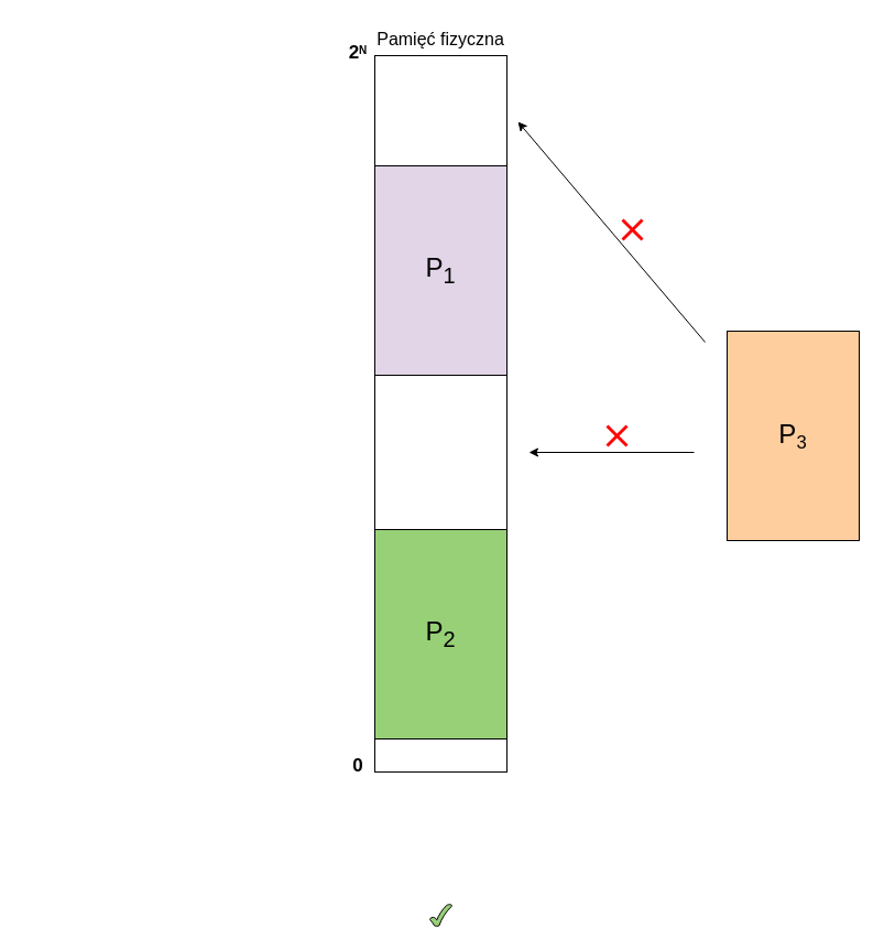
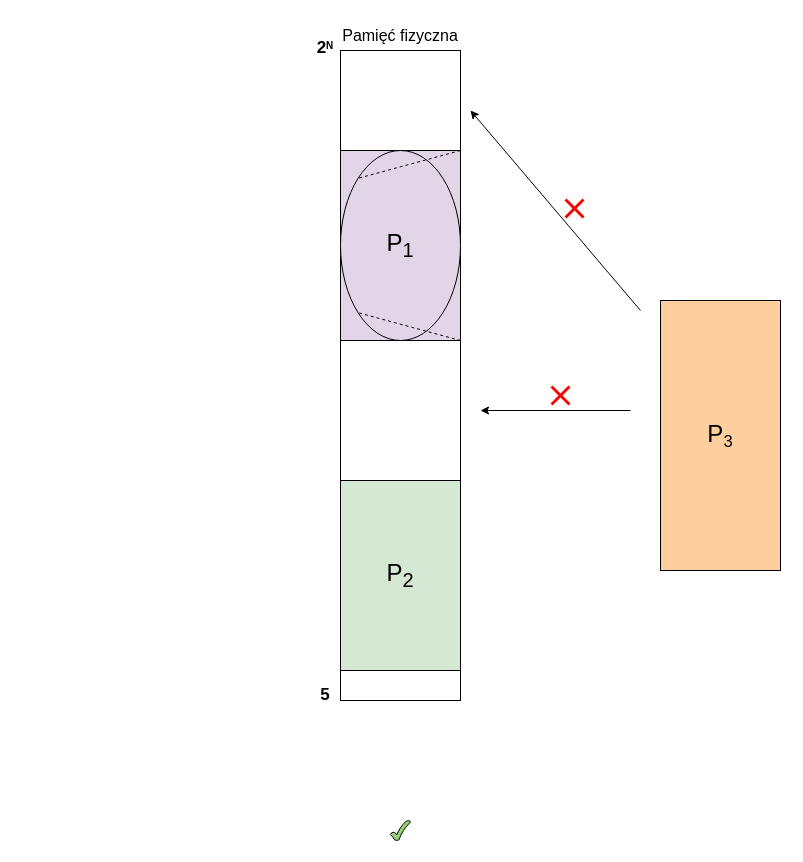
  <mxCell id="0" />
  <mxCell id="1" parent="0" />
  <mxCell id="2" value="" style="rounded=0;whiteSpace=wrap;html=1;strokeWidth=1;" parent="1" vertex="1"><mxGeometry x="340" y="50" width="120" height="650" as="geometry" /></mxCell>
  <mxCell id="3" value="" style="rounded=0;whiteSpace=wrap;html=1;fillColor=#E1D5E7;fillStyle=auto;gradientColor=none;strokeWidth=1;" parent="1" vertex="1"><mxGeometry x="340" y="150" width="120" height="190" as="geometry" /></mxCell>
  <mxCell id="4" value="" style="rounded=0;whiteSpace=wrap;html=1;fillColor=#D5E8D4;strokeWidth=1;fillStyle=auto;" parent="1" vertex="1"><mxGeometry x="340" y="480" width="120" height="190" as="geometry" /></mxCell>
  <mxCell id="5" value="&lt;font style=&quot;font-size: 16px;&quot;&gt;Pamięć fizyczna&lt;/font&gt;" style="text;html=1;align=center;verticalAlign=middle;whiteSpace=wrap;rounded=0;" parent="1" vertex="1"><mxGeometry x="340" y="20" width="120" height="30" as="geometry" /></mxCell>
- <mxCell id="6" value="&lt;font style=&quot;font-size: 24px;&quot;&gt;P&lt;sub&gt;1&lt;/sub&gt;&lt;/font&gt;" style="rounded=0;whiteSpace=wrap;html=1;fillColor=#E1D5E7;fillStyle=auto;gradientColor=none;strokeWidth=1;" parent="1" vertex="1"><mxGeometry x="340" y="150" width="120" height="190" as="geometry" /></mxCell>
- <mxCell id="7" value="&lt;font style=&quot;font-size: 24px;&quot;&gt;P&lt;sub&gt;2&lt;/sub&gt;&lt;/font&gt;" style="rounded=0;whiteSpace=wrap;html=1;fillColor=#97d077;strokeWidth=1;" parent="1" vertex="1"><mxGeometry x="340" y="480" width="120" height="190" as="geometry" /></mxCell>
+ <mxCell id="6" value="&lt;font style=&quot;font-size: 24px;&quot;&gt;P&lt;sub&gt;1&lt;/sub&gt;&lt;/font&gt;" style="ellipse;whiteSpace=wrap;html=1;fillColor=#E1D5E7;fillStyle=auto;gradientColor=none;strokeWidth=1;" parent="1" vertex="1"><mxGeometry x="340" y="150" width="120" height="190" as="geometry" /></mxCell>
+ <mxCell id="7" value="&lt;font style=&quot;font-size: 24px;&quot;&gt;P&lt;sub&gt;2&lt;/sub&gt;&lt;/font&gt;" style="rounded=0;whiteSpace=wrap;html=1;fillColor=#D5E8D4;strokeWidth=1;" parent="1" vertex="1"><mxGeometry x="340" y="480" width="120" height="190" as="geometry" /></mxCell>
  <mxCell id="8" value="" style="endArrow=none;dashed=1;html=1;rounded=0;entryX=0;entryY=0;entryDx=0;entryDy=0;exitX=1;exitY=0;exitDx=0;exitDy=0;" parent="1" source="3" target="6" edge="1"><mxGeometry width="50" height="50" relative="1" as="geometry"><mxPoint x="330" y="110" as="sourcePoint" /><mxPoint x="190" y="110" as="targetPoint" /></mxGeometry></mxCell>
  <mxCell id="9" value="" style="endArrow=none;dashed=1;html=1;rounded=0;entryX=0;entryY=1;entryDx=0;entryDy=0;exitX=1;exitY=1;exitDx=0;exitDy=0;" parent="1" source="3" target="6" edge="1"><mxGeometry width="50" height="50" relative="1" as="geometry"><mxPoint x="330" y="370" as="sourcePoint" /><mxPoint x="190" y="330" as="targetPoint" /></mxGeometry></mxCell>
  <mxCell id="10" value="" style="endArrow=none;dashed=1;html=1;rounded=0;entryX=1;entryY=0;entryDx=0;entryDy=0;exitX=0;exitY=0;exitDx=0;exitDy=0;" parent="1" source="4" target="7" edge="1"><mxGeometry width="50" height="50" relative="1" as="geometry"><mxPoint x="330" y="405" as="sourcePoint" /><mxPoint x="190" y="365" as="targetPoint" /></mxGeometry></mxCell>
  <mxCell id="11" value="" style="endArrow=none;dashed=1;html=1;rounded=0;entryX=1;entryY=1;entryDx=0;entryDy=0;exitX=0;exitY=1;exitDx=0;exitDy=0;" parent="1" source="4" target="7" edge="1"><mxGeometry width="50" height="50" relative="1" as="geometry"><mxPoint x="350" y="490" as="sourcePoint" /><mxPoint x="210" y="470" as="targetPoint" /></mxGeometry></mxCell>
  <mxCell id="12" value="" style="endArrow=none;html=1;rounded=0;strokeColor=none;" parent="1" edge="1"><mxGeometry width="50" height="50" relative="1" as="geometry"><mxPoint x="20.43" y="650" as="sourcePoint" /><mxPoint x="20" y="50" as="targetPoint" /></mxGeometry></mxCell>
- <mxCell id="13" value="&lt;font style=&quot;font-size: 17px;&quot;&gt;&lt;b&gt;0&lt;/b&gt;&lt;b&gt;&lt;br&gt;&lt;/b&gt;&lt;/font&gt;" style="text;html=1;align=center;verticalAlign=middle;whiteSpace=wrap;rounded=0;" parent="1" vertex="1"><mxGeometry x="295" y="680" width="60" height="30" as="geometry" /></mxCell>
+ <mxCell id="13" value="&lt;font style=&quot;font-size: 17px;&quot;&gt;&lt;b&gt;5&lt;/b&gt;&lt;b&gt;&lt;br&gt;&lt;/b&gt;&lt;/font&gt;" style="text;html=1;align=center;verticalAlign=middle;whiteSpace=wrap;rounded=0;" parent="1" vertex="1"><mxGeometry x="295" y="680" width="60" height="30" as="geometry" /></mxCell>
  <mxCell id="14" value="&lt;font style=&quot;font-size: 17px;&quot;&gt;&lt;b style=&quot;font-size: 17px;&quot;&gt;2&lt;/b&gt;&lt;/font&gt;&lt;font size=&quot;1&quot;&gt;&lt;b&gt;&lt;sup style=&quot;font-size: 10px;&quot;&gt;N&lt;/sup&gt;&lt;/b&gt;&lt;/font&gt;" style="text;html=1;align=center;verticalAlign=middle;whiteSpace=wrap;rounded=0;fontSize=17;" parent="1" vertex="1"><mxGeometry x="295" y="33" width="60" height="30" as="geometry" /></mxCell>
  <mxCell id="15" value="" style="endArrow=none;html=1;rounded=0;strokeColor=none;" parent="1" edge="1"><mxGeometry width="50" height="50" relative="1" as="geometry"><mxPoint x="780.43" y="660" as="sourcePoint" /><mxPoint x="780" y="60" as="targetPoint" /></mxGeometry></mxCell>
  <mxCell id="16" value="" style="verticalLabelPosition=bottom;verticalAlign=top;html=1;shape=mxgraph.basic.tick;fillStyle=solid;fillColor=#97D077;" parent="1" vertex="1"><mxGeometry x="390" y="820" width="20" height="20" as="geometry" /></mxCell>
  <mxCell id="17" value="" style="shape=mxgraph.mockup.markup.redX;fillColor=#ff0000;html=1;shadow=0;whiteSpace=wrap;strokeColor=none;" parent="1" vertex="1"><mxGeometry x="550" y="385" width="20" height="20" as="geometry" /></mxCell>
- <mxCell id="18" value="&lt;font style=&quot;font-size: 24px;&quot;&gt;P&lt;/font&gt;&lt;font style=&quot;font-size: 20px;&quot;&gt;&lt;sub&gt;3&lt;/sub&gt;&lt;/font&gt;" style="rounded=0;whiteSpace=wrap;html=1;fillColor=#FFCE9F;fillStyle=auto;gradientColor=none;strokeWidth=1;" vertex="1" parent="1"><mxGeometry x="660" y="300" width="120" height="190" as="geometry" /></mxCell>
+ <mxCell id="18" value="&lt;font style=&quot;font-size: 24px;&quot;&gt;P&lt;/font&gt;&lt;font style=&quot;font-size: 20px;&quot;&gt;&lt;sub&gt;3&lt;/sub&gt;&lt;/font&gt;" style="rounded=0;whiteSpace=wrap;html=1;fillColor=#FFCE9F;fillStyle=auto;gradientColor=none;strokeWidth=1;" vertex="1" parent="1"><mxGeometry x="660" y="300" width="120" height="270" as="geometry" /></mxCell>
  <mxCell id="19" value="" style="endArrow=classic;html=1;rounded=0;" edge="1" parent="1"><mxGeometry width="50" height="50" relative="1" as="geometry"><mxPoint x="630" y="410" as="sourcePoint" /><mxPoint x="480" y="410" as="targetPoint" /></mxGeometry></mxCell>
  <mxCell id="20" value="" style="endArrow=classic;html=1;rounded=0;" edge="1" parent="1"><mxGeometry width="50" height="50" relative="1" as="geometry"><mxPoint x="640" y="310" as="sourcePoint" /><mxPoint x="470" y="110" as="targetPoint" /></mxGeometry></mxCell>
  <mxCell id="21" value="" style="shape=mxgraph.mockup.markup.redX;fillColor=#ff0000;html=1;shadow=0;whiteSpace=wrap;strokeColor=none;" vertex="1" parent="1"><mxGeometry x="564" y="198" width="20" height="20" as="geometry" /></mxCell>
